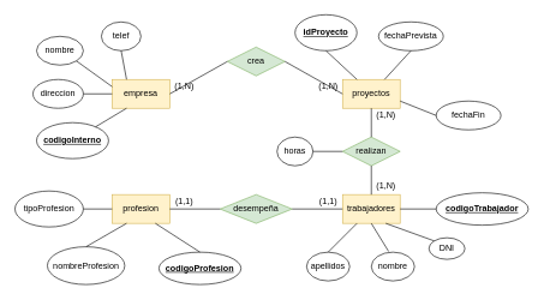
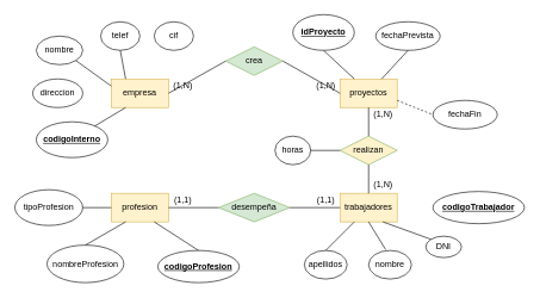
  <mxCell id="0" />
  <mxCell id="1" parent="0" />
  <mxCell id="2" value="empresa" style="rounded=0;whiteSpace=wrap;html=1;fillColor=#fff2cc;strokeColor=#d6b656;" vertex="1" parent="1"><mxGeometry x="155" y="110" width="80" height="40" as="geometry" /></mxCell>
  <mxCell id="3" value="proyectos" style="rounded=0;whiteSpace=wrap;html=1;fillColor=#fff2cc;strokeColor=#d6b656;" vertex="1" parent="1"><mxGeometry x="475" y="110" width="80" height="40" as="geometry" /></mxCell>
  <mxCell id="4" value="trabajadores" style="rounded=0;whiteSpace=wrap;html=1;fillColor=#fff2cc;strokeColor=#d6b656;" vertex="1" parent="1"><mxGeometry x="475" y="270" width="80" height="40" as="geometry" /></mxCell>
  <mxCell id="5" value="profesion" style="rounded=0;whiteSpace=wrap;html=1;fillColor=#fff2cc;strokeColor=#d6b656;" vertex="1" parent="1"><mxGeometry x="155" y="270" width="80" height="40" as="geometry" /></mxCell>
  <mxCell id="6" value="crea" style="rhombus;whiteSpace=wrap;html=1;fillColor=#d5e8d4;strokeColor=#82b366;" vertex="1" parent="1"><mxGeometry x="315" y="65" width="80" height="40" as="geometry" /></mxCell>
- <mxCell id="7" value="realizan" style="rhombus;whiteSpace=wrap;html=1;fillColor=#d5e8d4;strokeColor=#82b366;" vertex="1" parent="1"><mxGeometry x="475" y="190" width="80" height="40" as="geometry" /></mxCell>
+ <mxCell id="7" value="realizan" style="rhombus;whiteSpace=wrap;html=1;fillColor=#fff2cc;strokeColor=#82b366;" vertex="1" parent="1"><mxGeometry x="475" y="190" width="80" height="40" as="geometry" /></mxCell>
  <mxCell id="8" value="desempeña" style="rhombus;whiteSpace=wrap;html=1;fillColor=#d5e8d4;strokeColor=#82b366;" vertex="1" parent="1"><mxGeometry x="305" y="270" width="100" height="40" as="geometry" /></mxCell>
+ <mxCell id="9" value="cif" style="ellipse;whiteSpace=wrap;html=1;" vertex="1" parent="1"><mxGeometry x="215" y="30" width="55" height="40" as="geometry" /></mxCell>
  <mxCell id="10" value="nombre" style="ellipse;whiteSpace=wrap;html=1;" vertex="1" parent="1"><mxGeometry x="50" y="50" width="65" height="40" as="geometry" /></mxCell>
  <mxCell id="11" value="telef" style="ellipse;whiteSpace=wrap;html=1;" vertex="1" parent="1"><mxGeometry x="140" y="30" width="55" height="40" as="geometry" /></mxCell>
  <mxCell id="12" value="&lt;u&gt;&lt;b&gt;codigoInterno&lt;/b&gt;&lt;/u&gt;" style="ellipse;whiteSpace=wrap;html=1;" vertex="1" parent="1"><mxGeometry x="50" y="170" width="100" height="50" as="geometry" /></mxCell>
  <mxCell id="13" value="direccion" style="ellipse;whiteSpace=wrap;html=1;" vertex="1" parent="1"><mxGeometry x="45" y="110" width="70" height="40" as="geometry" /></mxCell>
  <mxCell id="14" value="" style="endArrow=none;html=1;rounded=0;entryX=0.25;entryY=0;entryDx=0;entryDy=0;exitX=0.5;exitY=1;exitDx=0;exitDy=0;" edge="1" parent="1" source="11" target="2"><mxGeometry width="50" height="50" relative="1" as="geometry"><mxPoint x="252.5" y="80" as="sourcePoint" /><mxPoint x="225" y="120" as="targetPoint" /></mxGeometry></mxCell>
  <mxCell id="15" value="" style="endArrow=none;html=1;rounded=0;entryX=0;entryY=0.25;entryDx=0;entryDy=0;exitX=1;exitY=1;exitDx=0;exitDy=0;" edge="1" parent="1" source="10" target="2"><mxGeometry width="50" height="50" relative="1" as="geometry"><mxPoint x="262.5" y="90" as="sourcePoint" /><mxPoint x="235" y="130" as="targetPoint" /></mxGeometry></mxCell>
- <mxCell id="16" value="" style="endArrow=none;html=1;rounded=0;entryX=0;entryY=0.5;entryDx=0;entryDy=0;exitX=1;exitY=0.5;exitDx=0;exitDy=0;" edge="1" parent="1" source="13" target="2"><mxGeometry width="50" height="50" relative="1" as="geometry"><mxPoint x="272.5" y="100" as="sourcePoint" /><mxPoint x="245" y="140" as="targetPoint" /></mxGeometry></mxCell>
  <mxCell id="17" value="" style="endArrow=none;html=1;rounded=0;exitX=0.25;exitY=1;exitDx=0;exitDy=0;" edge="1" parent="1" source="2" target="12"><mxGeometry width="50" height="50" relative="1" as="geometry"><mxPoint x="282.5" y="110" as="sourcePoint" /><mxPoint x="255" y="150" as="targetPoint" /></mxGeometry></mxCell>
  <mxCell id="18" value="&lt;u&gt;&lt;b&gt;idProyecto&lt;/b&gt;&lt;/u&gt;" style="ellipse;whiteSpace=wrap;html=1;" vertex="1" parent="1"><mxGeometry x="409" y="20" width="86" height="50" as="geometry" /></mxCell>
  <mxCell id="19" value="fechaPrevista" style="ellipse;whiteSpace=wrap;html=1;" vertex="1" parent="1"><mxGeometry x="525" y="30" width="90" height="40" as="geometry" /></mxCell>
  <mxCell id="20" value="fechaFin" style="ellipse;whiteSpace=wrap;html=1;" vertex="1" parent="1"><mxGeometry x="605" y="140" width="90" height="40" as="geometry" /></mxCell>
  <mxCell id="21" value="horas" style="ellipse;whiteSpace=wrap;html=1;" vertex="1" parent="1"><mxGeometry x="384" y="190" width="50" height="40" as="geometry" /></mxCell>
  <mxCell id="22" value="&lt;u&gt;&lt;b&gt;codigoTrabajador&lt;/b&gt;&lt;/u&gt;" style="ellipse;whiteSpace=wrap;html=1;" vertex="1" parent="1"><mxGeometry x="605" y="267.5" width="128" height="45" as="geometry" /></mxCell>
  <mxCell id="23" value="DNI" style="ellipse;whiteSpace=wrap;html=1;" vertex="1" parent="1"><mxGeometry x="595" y="330" width="50" height="30" as="geometry" /></mxCell>
  <mxCell id="24" value="apellidos" style="ellipse;whiteSpace=wrap;html=1;" vertex="1" parent="1"><mxGeometry x="425" y="350" width="60" height="40" as="geometry" /></mxCell>
  <mxCell id="25" value="nombre" style="ellipse;whiteSpace=wrap;html=1;" vertex="1" parent="1"><mxGeometry x="515" y="350" width="60" height="40" as="geometry" /></mxCell>
  <mxCell id="26" value="" style="endArrow=none;html=1;rounded=0;entryX=1;entryY=0.5;entryDx=0;entryDy=0;exitX=0;exitY=0.5;exitDx=0;exitDy=0;" edge="1" parent="1" source="6" target="2"><mxGeometry width="50" height="50" relative="1" as="geometry"><mxPoint x="252.5" y="80" as="sourcePoint" /><mxPoint x="225" y="120" as="targetPoint" /></mxGeometry></mxCell>
  <mxCell id="27" value="" style="endArrow=none;html=1;rounded=0;entryX=1;entryY=0.5;entryDx=0;entryDy=0;exitX=0;exitY=0.5;exitDx=0;exitDy=0;" edge="1" parent="1" source="3" target="6"><mxGeometry width="50" height="50" relative="1" as="geometry"><mxPoint x="315" y="70" as="sourcePoint" /><mxPoint x="287.5" y="110" as="targetPoint" /></mxGeometry></mxCell>
  <mxCell id="28" value="" style="endArrow=none;html=1;rounded=0;entryX=0.5;entryY=1;entryDx=0;entryDy=0;exitX=0.25;exitY=0;exitDx=0;exitDy=0;" edge="1" parent="1" source="3" target="18"><mxGeometry width="50" height="50" relative="1" as="geometry"><mxPoint x="282.5" y="110" as="sourcePoint" /><mxPoint x="255" y="150" as="targetPoint" /></mxGeometry></mxCell>
  <mxCell id="29" value="" style="endArrow=none;html=1;rounded=0;entryX=0.5;entryY=1;entryDx=0;entryDy=0;" edge="1" parent="1" source="3" target="19"><mxGeometry width="50" height="50" relative="1" as="geometry"><mxPoint x="292.5" y="120" as="sourcePoint" /><mxPoint x="265" y="160" as="targetPoint" /></mxGeometry></mxCell>
- <mxCell id="30" value="" style="endArrow=none;html=1;rounded=0;entryX=0;entryY=0.5;entryDx=0;entryDy=0;exitX=1;exitY=0.75;exitDx=0;exitDy=0;" edge="1" parent="1" source="3" target="20"><mxGeometry width="50" height="50" relative="1" as="geometry"><mxPoint x="312.5" y="140" as="sourcePoint" /><mxPoint x="285" y="180" as="targetPoint" /></mxGeometry></mxCell>
+ <mxCell id="30" value="" style="endArrow=none;html=1;rounded=0;entryX=0;entryY=0.5;entryDx=0;entryDy=0;exitX=1;exitY=0.75;exitDx=0;exitDy=0;dashed=1;" edge="1" parent="1" source="3" target="20"><mxGeometry width="50" height="50" relative="1" as="geometry"><mxPoint x="312.5" y="140" as="sourcePoint" /><mxPoint x="285" y="180" as="targetPoint" /></mxGeometry></mxCell>
  <mxCell id="31" value="" style="endArrow=none;html=1;rounded=0;entryX=0.5;entryY=0;entryDx=0;entryDy=0;exitX=0.5;exitY=1;exitDx=0;exitDy=0;" edge="1" parent="1" source="3" target="7"><mxGeometry width="50" height="50" relative="1" as="geometry"><mxPoint x="322.5" y="150" as="sourcePoint" /><mxPoint x="295" y="190" as="targetPoint" /></mxGeometry></mxCell>
  <mxCell id="32" value="" style="endArrow=none;html=1;rounded=0;entryX=0;entryY=0.5;entryDx=0;entryDy=0;exitX=1;exitY=0.5;exitDx=0;exitDy=0;" edge="1" parent="1" source="21" target="7"><mxGeometry width="50" height="50" relative="1" as="geometry"><mxPoint x="332.5" y="160" as="sourcePoint" /><mxPoint x="305" y="200" as="targetPoint" /></mxGeometry></mxCell>
- <mxCell id="33" value="" style="endArrow=none;html=1;rounded=0;entryX=0;entryY=0.5;entryDx=0;entryDy=0;exitX=1;exitY=0.5;exitDx=0;exitDy=0;" edge="1" parent="1" source="4" target="22"><mxGeometry width="50" height="50" relative="1" as="geometry"><mxPoint x="342.5" y="170" as="sourcePoint" /><mxPoint x="315" y="210" as="targetPoint" /></mxGeometry></mxCell>
  <mxCell id="34" value="" style="endArrow=none;html=1;rounded=0;entryX=0.5;entryY=0;entryDx=0;entryDy=0;exitX=0.5;exitY=1;exitDx=0;exitDy=0;" edge="1" parent="1" source="7" target="4"><mxGeometry width="50" height="50" relative="1" as="geometry"><mxPoint x="352.5" y="180" as="sourcePoint" /><mxPoint x="325" y="220" as="targetPoint" /></mxGeometry></mxCell>
  <mxCell id="35" value="" style="endArrow=none;html=1;rounded=0;entryX=0;entryY=0.5;entryDx=0;entryDy=0;exitX=1;exitY=0.5;exitDx=0;exitDy=0;" edge="1" parent="1" source="8" target="4"><mxGeometry width="50" height="50" relative="1" as="geometry"><mxPoint x="362.5" y="190" as="sourcePoint" /><mxPoint x="335" y="230" as="targetPoint" /></mxGeometry></mxCell>
  <mxCell id="36" value="" style="endArrow=none;html=1;rounded=0;entryX=0;entryY=0.5;entryDx=0;entryDy=0;exitX=1;exitY=0.5;exitDx=0;exitDy=0;" edge="1" parent="1" source="5" target="8"><mxGeometry width="50" height="50" relative="1" as="geometry"><mxPoint x="372.5" y="200" as="sourcePoint" /><mxPoint x="345" y="240" as="targetPoint" /></mxGeometry></mxCell>
  <mxCell id="37" value="" style="endArrow=none;html=1;rounded=0;exitX=0;exitY=0;exitDx=0;exitDy=0;entryX=0.75;entryY=1;entryDx=0;entryDy=0;" edge="1" parent="1" source="23" target="4"><mxGeometry width="50" height="50" relative="1" as="geometry"><mxPoint x="382.5" y="210" as="sourcePoint" /><mxPoint x="545" y="330" as="targetPoint" /></mxGeometry></mxCell>
  <mxCell id="38" value="" style="endArrow=none;html=1;rounded=0;entryX=0.4;entryY=-0.025;entryDx=0;entryDy=0;exitX=0.5;exitY=1;exitDx=0;exitDy=0;entryPerimeter=0;" edge="1" parent="1" source="4" target="25"><mxGeometry width="50" height="50" relative="1" as="geometry"><mxPoint x="392.5" y="220" as="sourcePoint" /><mxPoint x="365" y="260" as="targetPoint" /></mxGeometry></mxCell>
  <mxCell id="39" value="" style="endArrow=none;html=1;rounded=0;entryX=0.5;entryY=0;entryDx=0;entryDy=0;exitX=0.25;exitY=1;exitDx=0;exitDy=0;" edge="1" parent="1" source="4" target="24"><mxGeometry width="50" height="50" relative="1" as="geometry"><mxPoint x="402.5" y="230" as="sourcePoint" /><mxPoint x="375" y="270" as="targetPoint" /></mxGeometry></mxCell>
  <mxCell id="40" value="&lt;u&gt;&lt;b&gt;codigoProfesion&lt;/b&gt;&lt;/u&gt;" style="ellipse;whiteSpace=wrap;html=1;" vertex="1" parent="1"><mxGeometry x="220" y="350" width="114" height="45" as="geometry" /></mxCell>
  <mxCell id="41" value="nombreProfesion" style="ellipse;whiteSpace=wrap;html=1;" vertex="1" parent="1"><mxGeometry x="65" y="342.5" width="107.5" height="52.5" as="geometry" /></mxCell>
  <mxCell id="42" value="tipoProfesion" style="ellipse;whiteSpace=wrap;html=1;" vertex="1" parent="1"><mxGeometry x="20" y="265" width="95" height="50" as="geometry" /></mxCell>
  <mxCell id="43" value="" style="endArrow=none;html=1;rounded=0;entryX=0.75;entryY=1;entryDx=0;entryDy=0;exitX=0.5;exitY=0;exitDx=0;exitDy=0;" edge="1" parent="1" source="40" target="5"><mxGeometry width="50" height="50" relative="1" as="geometry"><mxPoint x="245" y="300" as="sourcePoint" /><mxPoint x="315" y="300" as="targetPoint" /></mxGeometry></mxCell>
  <mxCell id="44" value="" style="endArrow=none;html=1;rounded=0;entryX=0.25;entryY=1;entryDx=0;entryDy=0;exitX=0.5;exitY=0;exitDx=0;exitDy=0;" edge="1" parent="1" source="41" target="5"><mxGeometry width="50" height="50" relative="1" as="geometry"><mxPoint x="255" y="310" as="sourcePoint" /><mxPoint x="325" y="310" as="targetPoint" /></mxGeometry></mxCell>
  <mxCell id="45" value="" style="endArrow=none;html=1;rounded=0;entryX=1;entryY=0.5;entryDx=0;entryDy=0;exitX=0;exitY=0.5;exitDx=0;exitDy=0;" edge="1" parent="1" source="5" target="42"><mxGeometry width="50" height="50" relative="1" as="geometry"><mxPoint x="265" y="320" as="sourcePoint" /><mxPoint x="335" y="320" as="targetPoint" /></mxGeometry></mxCell>
  <mxCell id="46" value="(1,N)" style="text;html=1;align=center;verticalAlign=middle;resizable=0;points=[];autosize=1;strokeColor=none;fillColor=none;" vertex="1" parent="1"><mxGeometry x="235" y="110" width="40" height="20" as="geometry" /></mxCell>
  <mxCell id="47" value="(1,N)" style="text;html=1;align=center;verticalAlign=middle;resizable=0;points=[];autosize=1;strokeColor=none;fillColor=none;" vertex="1" parent="1"><mxGeometry x="435" y="110" width="40" height="20" as="geometry" /></mxCell>
  <mxCell id="48" value="(1,N)" style="text;html=1;align=center;verticalAlign=middle;resizable=0;points=[];autosize=1;strokeColor=none;fillColor=none;" vertex="1" parent="1"><mxGeometry x="515" y="150" width="40" height="20" as="geometry" /></mxCell>
  <mxCell id="49" value="(1,N)" style="text;html=1;align=center;verticalAlign=middle;resizable=0;points=[];autosize=1;strokeColor=none;fillColor=none;" vertex="1" parent="1"><mxGeometry x="515" y="247.5" width="40" height="20" as="geometry" /></mxCell>
  <mxCell id="50" value="(1,1)" style="text;html=1;align=center;verticalAlign=middle;resizable=0;points=[];autosize=1;strokeColor=none;fillColor=none;" vertex="1" parent="1"><mxGeometry x="435" y="270" width="40" height="20" as="geometry" /></mxCell>
  <mxCell id="51" value="(1,1)" style="text;html=1;align=center;verticalAlign=middle;resizable=0;points=[];autosize=1;strokeColor=none;fillColor=none;" vertex="1" parent="1"><mxGeometry x="235" y="270" width="40" height="20" as="geometry" /></mxCell>
